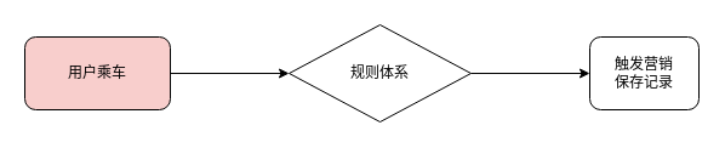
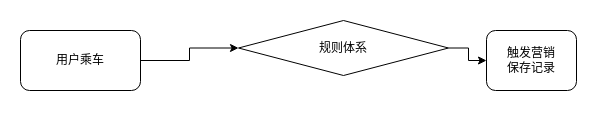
  <mxCell id="0" />
  <mxCell id="1" parent="0" />
  <mxCell id="2" style="edgeStyle=orthogonalEdgeStyle;rounded=0;orthogonalLoop=1;jettySize=auto;html=1;exitX=1;exitY=0.5;exitDx=0;exitDy=0;entryX=0;entryY=0.5;entryDx=0;entryDy=0;" edge="1" parent="1" source="3" target="5"><mxGeometry relative="1" as="geometry" /></mxCell>
- <mxCell id="3" value="用户乘车" style="rounded=1;whiteSpace=wrap;html=1;fillColor=#f8cecc;" vertex="1" parent="1"><mxGeometry x="20" y="30" width="120" height="60" as="geometry" /></mxCell>
+ <mxCell id="3" value="用户乘车" style="rounded=1;whiteSpace=wrap;html=1;" vertex="1" parent="1"><mxGeometry x="20" y="30" width="120" height="60" as="geometry" /></mxCell>
  <mxCell id="4" style="edgeStyle=orthogonalEdgeStyle;rounded=0;orthogonalLoop=1;jettySize=auto;html=1;exitX=1;exitY=0.5;exitDx=0;exitDy=0;entryX=0;entryY=0.5;entryDx=0;entryDy=0;" edge="1" parent="1" source="5" target="6"><mxGeometry relative="1" as="geometry" /></mxCell>
- <mxCell id="5" value="规则体系" style="rhombus;whiteSpace=wrap;html=1;" vertex="1" parent="1"><mxGeometry x="238" y="20" width="150" height="80" as="geometry" /></mxCell>
+ <mxCell id="5" value="规则体系" style="rhombus;whiteSpace=wrap;html=1;" vertex="1" parent="1"><mxGeometry x="238" y="20" width="210" height="55" as="geometry" /></mxCell>
  <mxCell id="6" value="触发营销&lt;br&gt;保存记录" style="rounded=1;whiteSpace=wrap;html=1;" vertex="1" parent="1"><mxGeometry x="486" y="30" width="90" height="60" as="geometry" /></mxCell>
